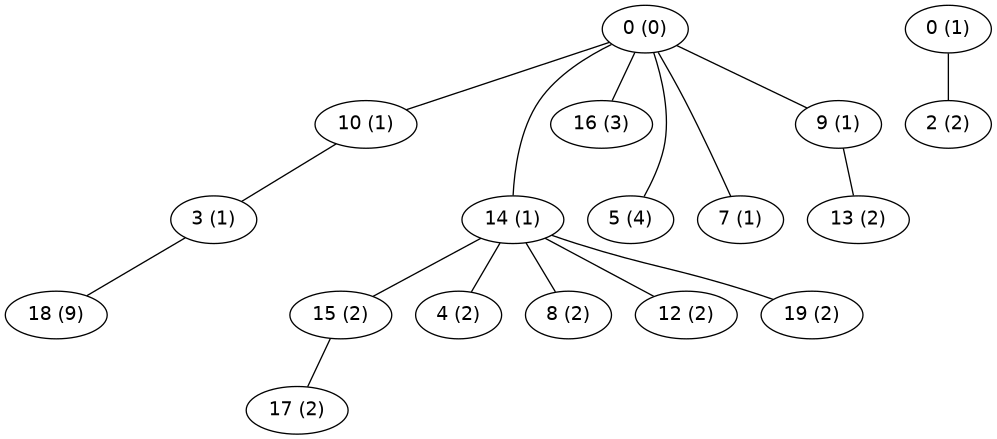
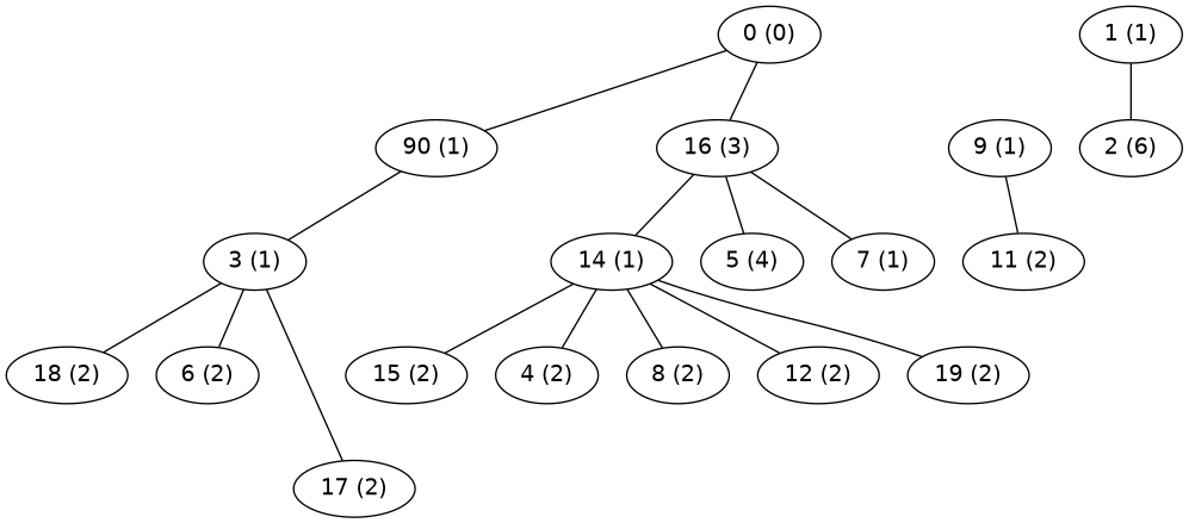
  graph {
    fontname="DejaVu Sans"
    node [fontname="DejaVu Sans"]
    edge [fontname="DejaVu Sans"]
    "0 (0)"
    "14 (1)"
-   "10 (1)"
+   "10 (1)" [label="90 (1)"]
    n4 [label="5 (4)"]
    "7 (1)"
    n6 [label="16 (3)"]
    "9 (1)"
    "4 (2)"
    "8 (2)"
    "12 (2)"
    "19 (2)"
    "15 (2)"
-   "1 (1)" [label="0 (1)"]
-   "2 (2)"
+   "1 (1)"
+   "2 (2)" [label="2 (6)"]
    "3 (1)"
-   "18 (2)" [label="18 (9)"]
+   "18 (2)"
+   "6 (2)"
    "17 (2)"
-   "11 (2)" [label="13 (2)"]
-   "0 (0)" -- "14 (1)"
+   "11 (2)"
+   n6 -- "14 (1)"
    "0 (0)" -- "10 (1)"
-   "0 (0)" -- n4
-   "0 (0)" -- "7 (1)"
+   n6 -- n4
+   n6 -- "7 (1)"
    "0 (0)" -- n6
-   "0 (0)" -- "9 (1)"
    "14 (1)" -- "4 (2)"
    "14 (1)" -- "8 (2)"
    "14 (1)" -- "12 (2)"
    "14 (1)" -- "19 (2)"
    "14 (1)" -- "15 (2)"
    "10 (1)" -- "3 (1)"
    "9 (1)" -- "11 (2)"
    "1 (1)" -- "2 (2)"
    "3 (1)" -- "18 (2)"
-   "15 (2)" -- "17 (2)"
+   "3 (1)" -- "6 (2)"
+   "3 (1)" -- "17 (2)"
  }
